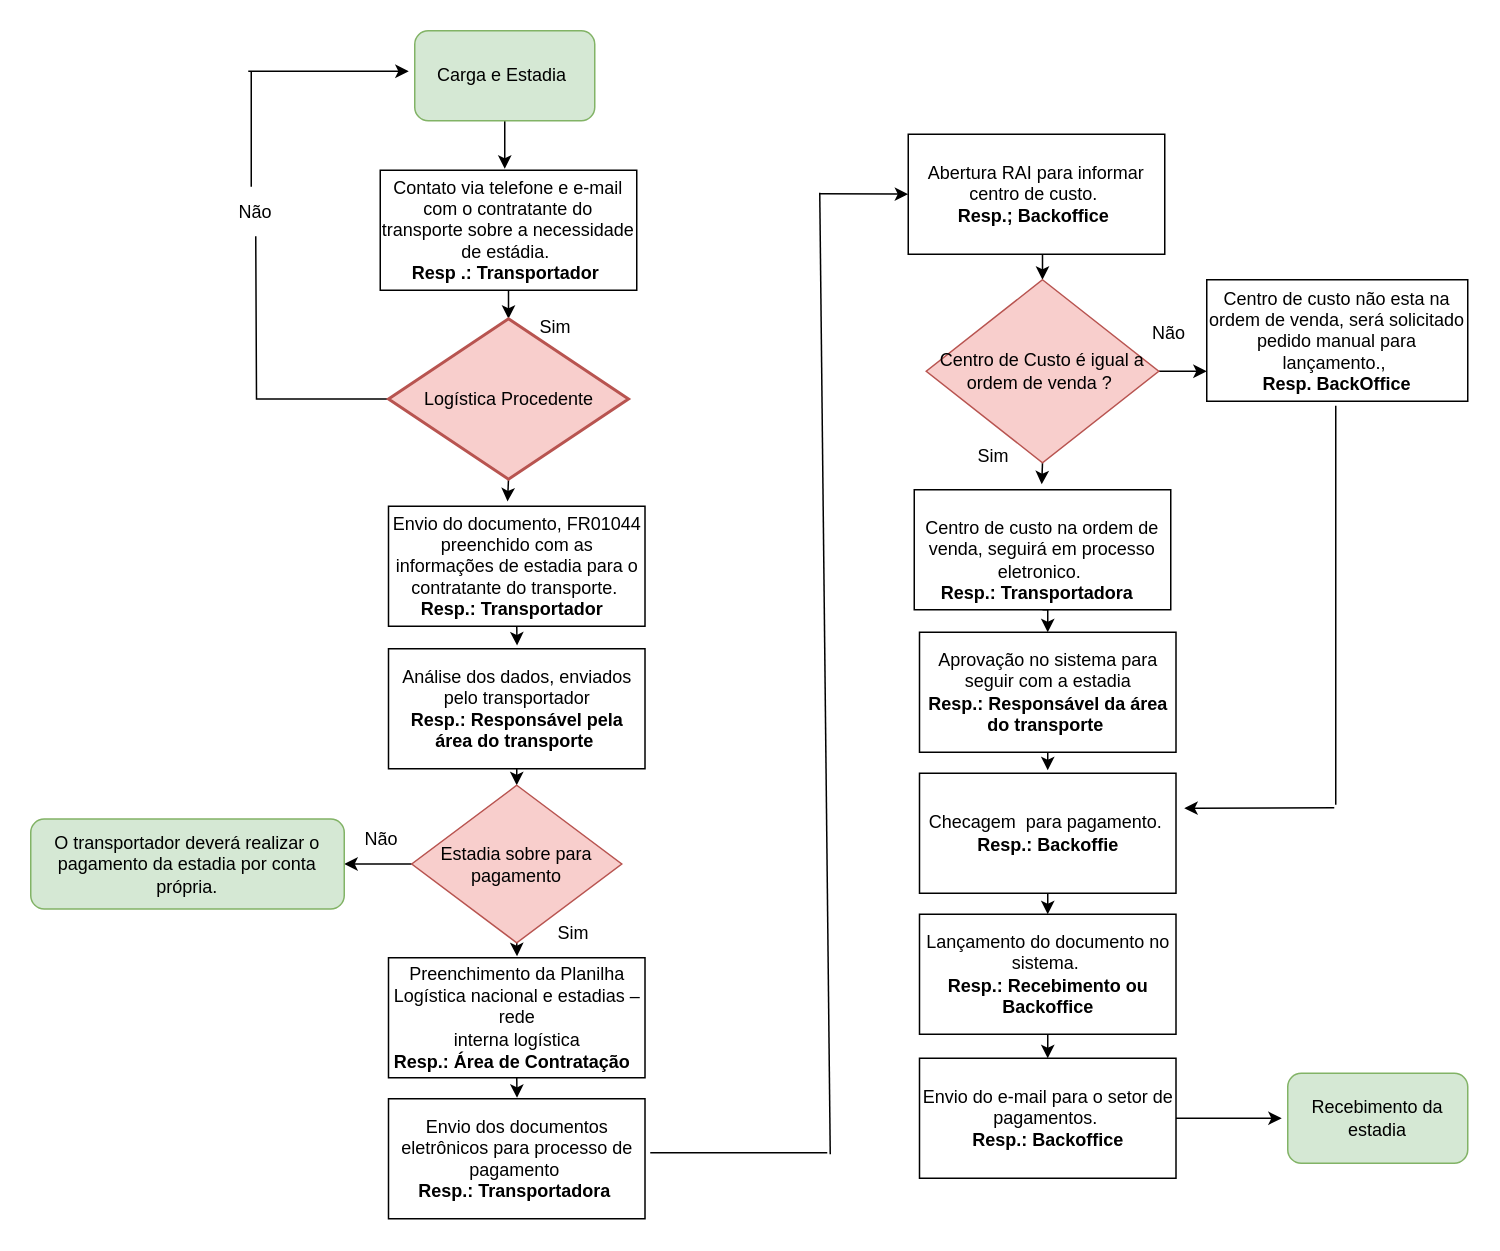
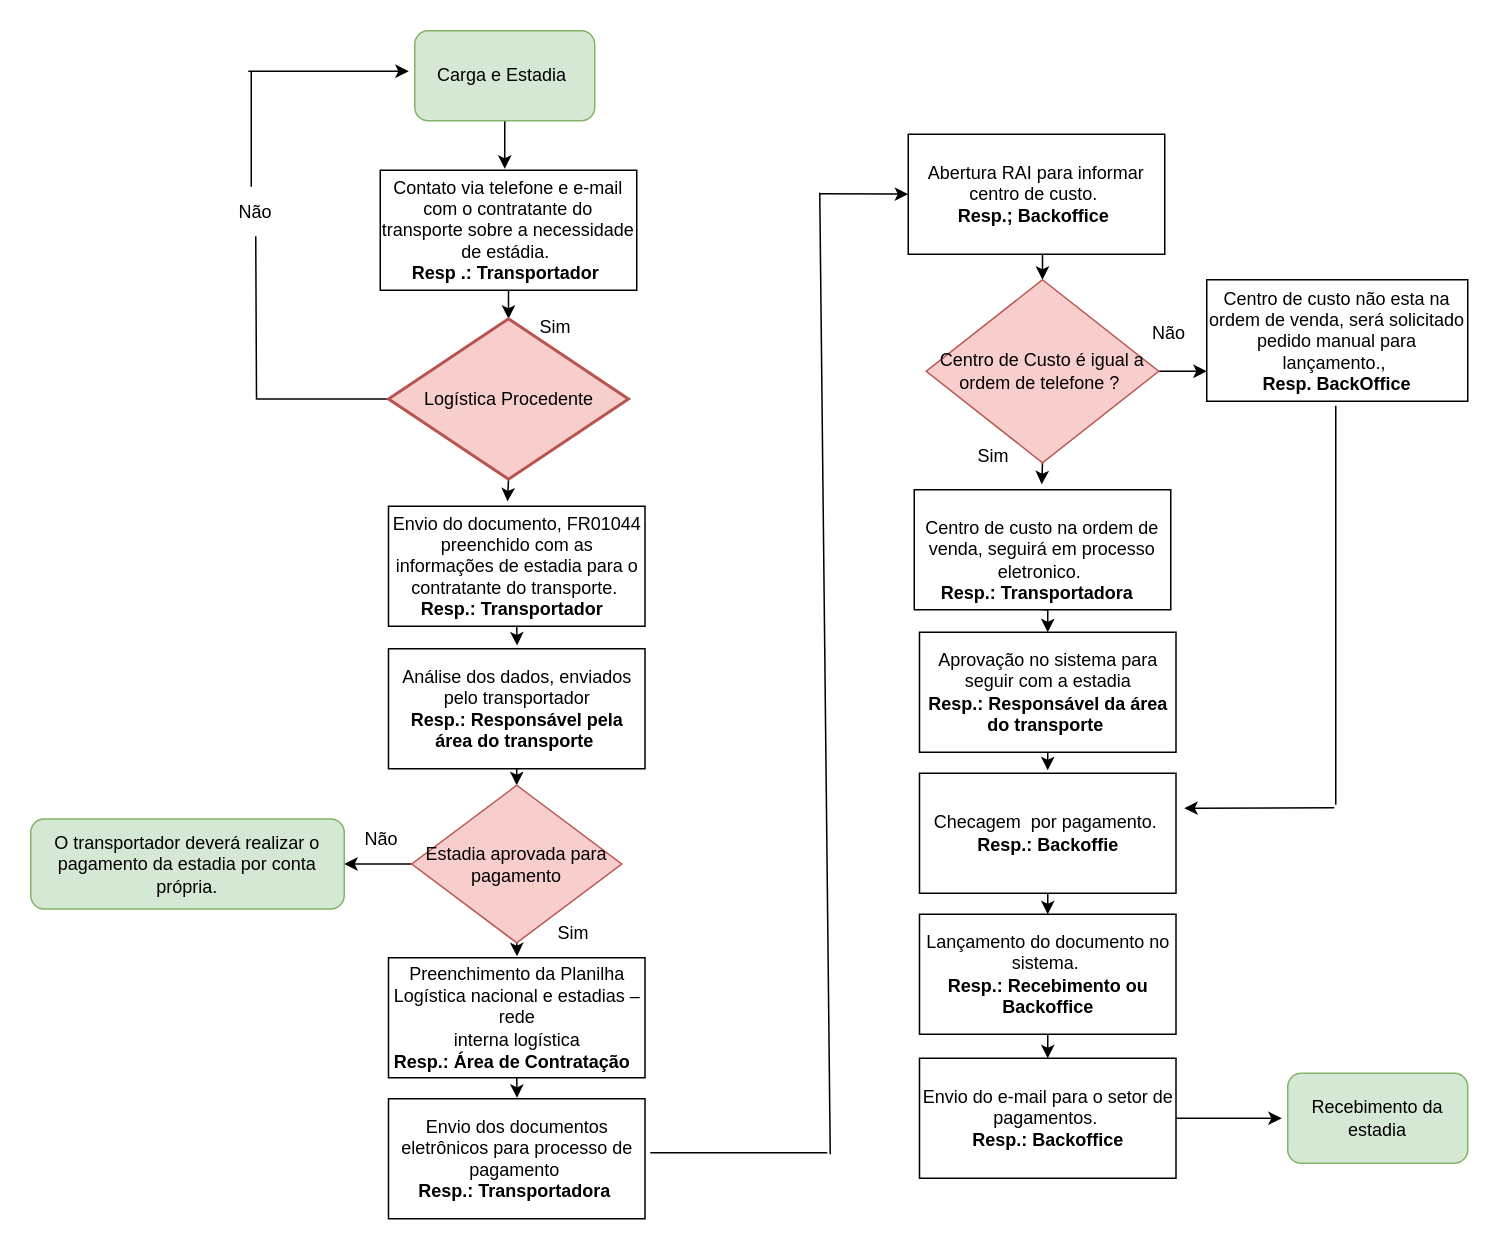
  <mxCell id="0" />
  <mxCell id="1" parent="0" />
  <mxCell id="2" style="edgeStyle=orthogonalEdgeStyle;rounded=0;orthogonalLoop=1;jettySize=auto;html=1;exitX=0.5;exitY=1;exitDx=0;exitDy=0;" parent="1" source="3" edge="1"><mxGeometry relative="1" as="geometry"><mxPoint x="336" y="112" as="targetPoint" /></mxGeometry></mxCell>
  <mxCell id="3" value="&lt;font style=&quot;vertical-align: inherit&quot;&gt;&lt;font style=&quot;vertical-align: inherit&quot;&gt;Carga e Estadia&amp;nbsp;&lt;/font&gt;&lt;/font&gt;" style="rounded=1;whiteSpace=wrap;html=1;fillColor=#d5e8d4;strokeColor=#82b366;" parent="1" vertex="1"><mxGeometry x="276" y="20" width="120" height="60" as="geometry" /></mxCell>
  <mxCell id="4" style="edgeStyle=orthogonalEdgeStyle;rounded=0;orthogonalLoop=1;jettySize=auto;html=1;exitX=0.5;exitY=1;exitDx=0;exitDy=0;entryX=0.5;entryY=0;entryDx=0;entryDy=0;entryPerimeter=0;startArrow=none;startFill=0;endArrow=classic;endFill=1;" parent="1" source="5" target="8" edge="1"><mxGeometry relative="1" as="geometry" /></mxCell>
  <mxCell id="5" value="&lt;font style=&quot;vertical-align: inherit&quot;&gt;&lt;font style=&quot;vertical-align: inherit&quot;&gt;&lt;font style=&quot;vertical-align: inherit&quot;&gt;&lt;font style=&quot;vertical-align: inherit&quot;&gt;&lt;font style=&quot;vertical-align: inherit&quot;&gt;&lt;font style=&quot;vertical-align: inherit&quot;&gt;&lt;font style=&quot;vertical-align: inherit&quot;&gt;&lt;font style=&quot;vertical-align: inherit&quot;&gt;&lt;font style=&quot;vertical-align: inherit&quot;&gt;&lt;font style=&quot;vertical-align: inherit&quot;&gt;Contato via telefone e e-mail com o contratante do transporte sobre a necessidade de estádia.&amp;nbsp;&lt;/font&gt;&lt;/font&gt;&lt;br&gt;&lt;font style=&quot;vertical-align: inherit&quot;&gt;&lt;font style=&quot;vertical-align: inherit&quot;&gt;&lt;b&gt;Resp .: Transportador&amp;nbsp;&lt;/b&gt;&lt;/font&gt;&lt;/font&gt;&lt;br&gt;&lt;/font&gt;&lt;/font&gt;&lt;/font&gt;&lt;/font&gt;&lt;/font&gt;&lt;/font&gt;&lt;/font&gt;&lt;/font&gt;" style="rounded=0;whiteSpace=wrap;html=1;" parent="1" vertex="1"><mxGeometry x="253" y="113" width="171" height="80" as="geometry" /></mxCell>
  <mxCell id="6" style="rounded=0;orthogonalLoop=1;jettySize=auto;html=1;exitX=0;exitY=0.5;exitDx=0;exitDy=0;exitPerimeter=0;edgeStyle=orthogonalEdgeStyle;startArrow=none;startFill=0;endArrow=none;endFill=0;" parent="1" source="8" edge="1"><mxGeometry relative="1" as="geometry"><mxPoint x="170" y="157" as="targetPoint" /></mxGeometry></mxCell>
  <mxCell id="7" style="edgeStyle=orthogonalEdgeStyle;rounded=0;orthogonalLoop=1;jettySize=auto;html=1;exitX=0.5;exitY=1;exitDx=0;exitDy=0;exitPerimeter=0;entryX=0.464;entryY=-0.04;entryDx=0;entryDy=0;entryPerimeter=0;" parent="1" source="8" target="10" edge="1"><mxGeometry relative="1" as="geometry" /></mxCell>
  <mxCell id="8" value="&lt;font style=&quot;vertical-align: inherit&quot;&gt;&lt;font style=&quot;vertical-align: inherit&quot;&gt;Logística Procedente&lt;/font&gt;&lt;/font&gt;" style="strokeWidth=2;html=1;shape=mxgraph.flowchart.decision;whiteSpace=wrap;fillColor=#f8cecc;strokeColor=#b85450;" parent="1" vertex="1"><mxGeometry x="258.5" y="212" width="160" height="107" as="geometry" /></mxCell>
  <mxCell id="9" style="edgeStyle=orthogonalEdgeStyle;rounded=0;orthogonalLoop=1;jettySize=auto;html=1;exitX=0.5;exitY=1;exitDx=0;exitDy=0;" parent="1" source="10" edge="1"><mxGeometry relative="1" as="geometry"><mxPoint x="344.2" y="429.8" as="targetPoint" /></mxGeometry></mxCell>
  <mxCell id="10" value="Envio do documento, FR01044 preenchido com as informações de estadia para o contratante do transporte.&amp;nbsp;&lt;br&gt;&lt;b&gt;Resp.: Transportador&lt;/b&gt;&amp;nbsp;&amp;nbsp;" style="rounded=0;whiteSpace=wrap;html=1;" parent="1" vertex="1"><mxGeometry x="258.5" y="337" width="171" height="80" as="geometry" /></mxCell>
  <mxCell id="11" value="&lt;font style=&quot;vertical-align: inherit&quot;&gt;&lt;font style=&quot;vertical-align: inherit&quot;&gt;Não&lt;/font&gt;&lt;/font&gt;" style="text;html=1;strokeColor=none;fillColor=none;align=center;verticalAlign=middle;whiteSpace=wrap;rounded=0;" parent="1" vertex="1"><mxGeometry x="150" y="131" width="40" height="20" as="geometry" /></mxCell>
  <mxCell id="12" value="" style="endArrow=none;html=1;" parent="1" edge="1"><mxGeometry width="50" height="50" relative="1" as="geometry"><mxPoint x="167" y="124" as="sourcePoint" /><mxPoint x="167" y="47" as="targetPoint" /></mxGeometry></mxCell>
  <mxCell id="13" value="" style="endArrow=classic;html=1;" parent="1" edge="1"><mxGeometry width="50" height="50" relative="1" as="geometry"><mxPoint x="165" y="47" as="sourcePoint" /><mxPoint x="272" y="47" as="targetPoint" /></mxGeometry></mxCell>
  <mxCell id="14" value="Sim" style="text;html=1;strokeColor=none;fillColor=none;align=center;verticalAlign=middle;whiteSpace=wrap;rounded=0;" parent="1" vertex="1"><mxGeometry x="350" y="208" width="40" height="20" as="geometry" /></mxCell>
  <mxCell id="15" style="edgeStyle=orthogonalEdgeStyle;rounded=0;orthogonalLoop=1;jettySize=auto;html=1;exitX=0.5;exitY=1;exitDx=0;exitDy=0;entryX=0.5;entryY=0;entryDx=0;entryDy=0;" parent="1" source="16" target="19" edge="1"><mxGeometry relative="1" as="geometry" /></mxCell>
  <mxCell id="16" value="Análise dos dados, enviados pelo transportador&lt;br&gt;&lt;b&gt;Resp.: Responsável pela área do transporte&amp;nbsp;&lt;/b&gt;" style="rounded=0;whiteSpace=wrap;html=1;" parent="1" vertex="1"><mxGeometry x="258.5" y="432" width="171" height="80" as="geometry" /></mxCell>
  <mxCell id="17" style="edgeStyle=orthogonalEdgeStyle;rounded=0;orthogonalLoop=1;jettySize=auto;html=1;exitX=0;exitY=0.5;exitDx=0;exitDy=0;entryX=1;entryY=0.5;entryDx=0;entryDy=0;" parent="1" source="19" target="21" edge="1"><mxGeometry relative="1" as="geometry" /></mxCell>
  <mxCell id="18" style="edgeStyle=orthogonalEdgeStyle;rounded=0;orthogonalLoop=1;jettySize=auto;html=1;exitX=0.5;exitY=1;exitDx=0;exitDy=0;" parent="1" source="19" edge="1"><mxGeometry relative="1" as="geometry"><mxPoint x="344.2" y="637" as="targetPoint" /></mxGeometry></mxCell>
- <mxCell id="19" value="Estadia sobre para pagamento" style="rhombus;whiteSpace=wrap;html=1;fillColor=#f8cecc;strokeColor=#b85450;" parent="1" vertex="1"><mxGeometry x="274" y="523" width="140" height="105" as="geometry" /></mxCell>
+ <mxCell id="19" value="Estadia aprovada para pagamento" style="rhombus;whiteSpace=wrap;html=1;fillColor=#f8cecc;strokeColor=#b85450;" parent="1" vertex="1"><mxGeometry x="274" y="523" width="140" height="105" as="geometry" /></mxCell>
  <mxCell id="20" value="Envio dos documentos eletrônicos para processo de pagamento&amp;nbsp;&lt;br&gt;&lt;b&gt;Resp.: Transportadora&lt;/b&gt;&amp;nbsp;" style="rounded=0;whiteSpace=wrap;html=1;" parent="1" vertex="1"><mxGeometry x="258.5" y="732" width="171" height="80" as="geometry" /></mxCell>
  <mxCell id="21" value="O transportador deverá realizar o pagamento da estadia por conta própria." style="rounded=1;whiteSpace=wrap;html=1;fillColor=#d5e8d4;strokeColor=#82b366;" parent="1" vertex="1"><mxGeometry x="20" y="545.5" width="209" height="60" as="geometry" /></mxCell>
  <mxCell id="22" value="Não" style="text;html=1;strokeColor=none;fillColor=none;align=center;verticalAlign=middle;whiteSpace=wrap;rounded=0;" parent="1" vertex="1"><mxGeometry x="234" y="549" width="40" height="20" as="geometry" /></mxCell>
  <mxCell id="23" style="edgeStyle=orthogonalEdgeStyle;rounded=0;orthogonalLoop=1;jettySize=auto;html=1;exitX=0.5;exitY=1;exitDx=0;exitDy=0;entryX=0.5;entryY=0;entryDx=0;entryDy=0;startArrow=none;startFill=0;endArrow=classic;endFill=1;" parent="1" source="24" target="35" edge="1"><mxGeometry relative="1" as="geometry" /></mxCell>
  <mxCell id="24" value="Abertura RAI para informar centro de custo.&amp;nbsp;&lt;br&gt;&lt;b&gt;Resp.; Backoffice&amp;nbsp;&lt;/b&gt;" style="rounded=0;whiteSpace=wrap;html=1;" parent="1" vertex="1"><mxGeometry x="605" y="89" width="171" height="80" as="geometry" /></mxCell>
  <mxCell id="25" style="edgeStyle=orthogonalEdgeStyle;rounded=0;orthogonalLoop=1;jettySize=auto;html=1;exitX=0.5;exitY=1;exitDx=0;exitDy=0;entryX=0.5;entryY=0;entryDx=0;entryDy=0;" parent="1" source="26" target="46" edge="1"><mxGeometry relative="1" as="geometry" /></mxCell>
  <mxCell id="26" value="&lt;b&gt;&lt;br&gt;&lt;/b&gt;Centro de custo na ordem de venda, seguirá em processo eletronico.&amp;nbsp;&lt;br&gt;&lt;b&gt;Resp.: Transportadora&amp;nbsp;&amp;nbsp;&lt;/b&gt;" style="rounded=0;whiteSpace=wrap;html=1;" parent="1" vertex="1"><mxGeometry x="609" y="326" width="171" height="80" as="geometry" /></mxCell>
  <mxCell id="27" style="edgeStyle=orthogonalEdgeStyle;rounded=0;orthogonalLoop=1;jettySize=auto;html=1;exitX=0.5;exitY=1;exitDx=0;exitDy=0;entryX=0.5;entryY=0;entryDx=0;entryDy=0;" parent="1" source="28" target="37" edge="1"><mxGeometry relative="1" as="geometry" /></mxCell>
- <mxCell id="28" value="Checagem&amp;nbsp; para pagamento.&amp;nbsp;&lt;br&gt;&lt;b&gt;Resp.: Backoffie&lt;/b&gt;" style="rounded=0;whiteSpace=wrap;html=1;" parent="1" vertex="1"><mxGeometry x="612.5" y="515" width="171" height="80" as="geometry" /></mxCell>
+ <mxCell id="28" value="Checagem&amp;nbsp; por pagamento.&amp;nbsp;&lt;br&gt;&lt;b&gt;Resp.: Backoffie&lt;/b&gt;" style="rounded=0;whiteSpace=wrap;html=1;" parent="1" vertex="1"><mxGeometry x="612.5" y="515" width="171" height="80" as="geometry" /></mxCell>
  <mxCell id="29" style="edgeStyle=orthogonalEdgeStyle;rounded=0;orthogonalLoop=1;jettySize=auto;html=1;exitX=1;exitY=0.5;exitDx=0;exitDy=0;startArrow=none;startFill=0;endArrow=classic;endFill=1;" parent="1" source="30" edge="1"><mxGeometry relative="1" as="geometry"><mxPoint x="854" y="745" as="targetPoint" /></mxGeometry></mxCell>
  <mxCell id="30" value="Envio do e-mail para o setor de pagamentos.&amp;nbsp;&lt;br&gt;&lt;b&gt;Resp.: Backoffice&lt;/b&gt;" style="rounded=0;whiteSpace=wrap;html=1;" parent="1" vertex="1"><mxGeometry x="612.5" y="705" width="171" height="80" as="geometry" /></mxCell>
  <mxCell id="31" value="&lt;font style=&quot;vertical-align: inherit&quot;&gt;&lt;font style=&quot;vertical-align: inherit&quot;&gt;Recebimento da estadia&lt;/font&gt;&lt;/font&gt;" style="rounded=1;whiteSpace=wrap;html=1;fillColor=#d5e8d4;strokeColor=#82b366;" parent="1" vertex="1"><mxGeometry x="858" y="715" width="120" height="60" as="geometry" /></mxCell>
  <mxCell id="32" value="Centro de custo não esta na ordem de venda, será solicitado pedido manual para lançamento.,&amp;nbsp;&lt;br&gt;&lt;b&gt;Resp. BackOffice&lt;/b&gt;" style="rounded=0;whiteSpace=wrap;html=1;" parent="1" vertex="1"><mxGeometry x="804" y="186" width="174" height="81" as="geometry" /></mxCell>
  <mxCell id="33" style="edgeStyle=orthogonalEdgeStyle;rounded=0;orthogonalLoop=1;jettySize=auto;html=1;exitX=0.5;exitY=1;exitDx=0;exitDy=0;" parent="1" source="35" edge="1"><mxGeometry relative="1" as="geometry"><mxPoint x="694" y="322.333" as="targetPoint" /></mxGeometry></mxCell>
  <mxCell id="34" style="edgeStyle=orthogonalEdgeStyle;rounded=0;orthogonalLoop=1;jettySize=auto;html=1;exitX=1;exitY=0.5;exitDx=0;exitDy=0;entryX=0;entryY=0.75;entryDx=0;entryDy=0;" parent="1" source="35" target="32" edge="1"><mxGeometry relative="1" as="geometry" /></mxCell>
- <mxCell id="35" value="Centro de Custo é igual a ordem de venda ?&amp;nbsp;" style="rhombus;whiteSpace=wrap;html=1;fillColor=#f8cecc;strokeColor=#b85450;" parent="1" vertex="1"><mxGeometry x="617" y="186" width="155" height="122" as="geometry" /></mxCell>
+ <mxCell id="35" value="Centro de Custo é igual a ordem de telefone ?&amp;nbsp;" style="rhombus;whiteSpace=wrap;html=1;fillColor=#f8cecc;strokeColor=#b85450;" parent="1" vertex="1"><mxGeometry x="617" y="186" width="155" height="122" as="geometry" /></mxCell>
  <mxCell id="36" style="edgeStyle=orthogonalEdgeStyle;rounded=0;orthogonalLoop=1;jettySize=auto;html=1;exitX=0.5;exitY=1;exitDx=0;exitDy=0;entryX=0.5;entryY=0;entryDx=0;entryDy=0;startArrow=none;startFill=0;endArrow=classic;endFill=1;" parent="1" source="37" target="30" edge="1"><mxGeometry relative="1" as="geometry" /></mxCell>
  <mxCell id="37" value="Lançamento do documento no sistema.&amp;nbsp;&lt;br&gt;&lt;b&gt;Resp.: Recebimento ou Backoffice&lt;/b&gt;" style="rounded=0;whiteSpace=wrap;html=1;" parent="1" vertex="1"><mxGeometry x="612.5" y="609" width="171" height="80" as="geometry" /></mxCell>
  <mxCell id="38" value="" style="endArrow=classic;html=1;" parent="1" edge="1"><mxGeometry width="50" height="50" relative="1" as="geometry"><mxPoint x="889" y="538" as="sourcePoint" /><mxPoint x="789" y="538.33" as="targetPoint" /></mxGeometry></mxCell>
  <mxCell id="39" value="" style="endArrow=none;html=1;" parent="1" edge="1"><mxGeometry width="50" height="50" relative="1" as="geometry"><mxPoint x="890" y="536" as="sourcePoint" /><mxPoint x="890" y="270" as="targetPoint" /></mxGeometry></mxCell>
  <mxCell id="40" value="Sim" style="text;html=1;strokeColor=none;fillColor=none;align=center;verticalAlign=middle;whiteSpace=wrap;rounded=0;" parent="1" vertex="1"><mxGeometry x="642" y="294" width="40" height="20" as="geometry" /></mxCell>
  <mxCell id="41" value="Não" style="text;html=1;strokeColor=none;fillColor=none;align=center;verticalAlign=middle;whiteSpace=wrap;rounded=0;" parent="1" vertex="1"><mxGeometry x="759" y="212" width="40" height="20" as="geometry" /></mxCell>
  <mxCell id="42" value="" style="endArrow=none;html=1;" parent="1" edge="1"><mxGeometry width="50" height="50" relative="1" as="geometry"><mxPoint x="553" y="769" as="sourcePoint" /><mxPoint x="546" y="128" as="targetPoint" /></mxGeometry></mxCell>
  <mxCell id="43" value="" style="endArrow=classic;html=1;" parent="1" edge="1"><mxGeometry width="50" height="50" relative="1" as="geometry"><mxPoint x="546" y="128.6" as="sourcePoint" /><mxPoint x="605" y="128.93" as="targetPoint" /></mxGeometry></mxCell>
  <mxCell id="44" value="" style="endArrow=none;html=1;" parent="1" edge="1"><mxGeometry width="50" height="50" relative="1" as="geometry"><mxPoint x="433" y="768" as="sourcePoint" /><mxPoint x="551" y="768" as="targetPoint" /></mxGeometry></mxCell>
  <mxCell id="45" style="edgeStyle=orthogonalEdgeStyle;rounded=0;orthogonalLoop=1;jettySize=auto;html=1;exitX=0.5;exitY=1;exitDx=0;exitDy=0;" parent="1" source="46" edge="1"><mxGeometry relative="1" as="geometry"><mxPoint x="698" y="513" as="targetPoint" /></mxGeometry></mxCell>
  <mxCell id="46" value="Aprovação no sistema para seguir com a estadia&lt;br&gt;&lt;b&gt;Resp.: Responsável da área do transporte&amp;nbsp;&lt;/b&gt;" style="rounded=0;whiteSpace=wrap;html=1;" parent="1" vertex="1"><mxGeometry x="612.5" y="421" width="171" height="80" as="geometry" /></mxCell>
  <mxCell id="47" style="edgeStyle=orthogonalEdgeStyle;rounded=0;orthogonalLoop=1;jettySize=auto;html=1;exitX=0.5;exitY=1;exitDx=0;exitDy=0;" parent="1" source="48" edge="1"><mxGeometry relative="1" as="geometry"><mxPoint x="344.2" y="731.4" as="targetPoint" /></mxGeometry></mxCell>
  <mxCell id="48" value="&lt;font style=&quot;font-size: 12px&quot;&gt;&lt;span style=&quot;line-height: 115% ; font-family: &amp;#34;arial&amp;#34; , sans-serif&quot;&gt;Preenchimento da Planilha Logística nacional e estadias – rede&lt;br&gt;interna logística&lt;br&gt;&lt;/span&gt;&lt;b&gt;Resp.: Área de Contratação&lt;/b&gt;&amp;nbsp;&amp;nbsp;&lt;/font&gt;" style="rounded=0;whiteSpace=wrap;html=1;" parent="1" vertex="1"><mxGeometry x="258.5" y="638" width="171" height="80" as="geometry" /></mxCell>
  <mxCell id="49" value="Sim" style="text;html=1;strokeColor=none;fillColor=none;align=center;verticalAlign=middle;whiteSpace=wrap;rounded=0;" parent="1" vertex="1"><mxGeometry x="362" y="612" width="40" height="20" as="geometry" /></mxCell>
